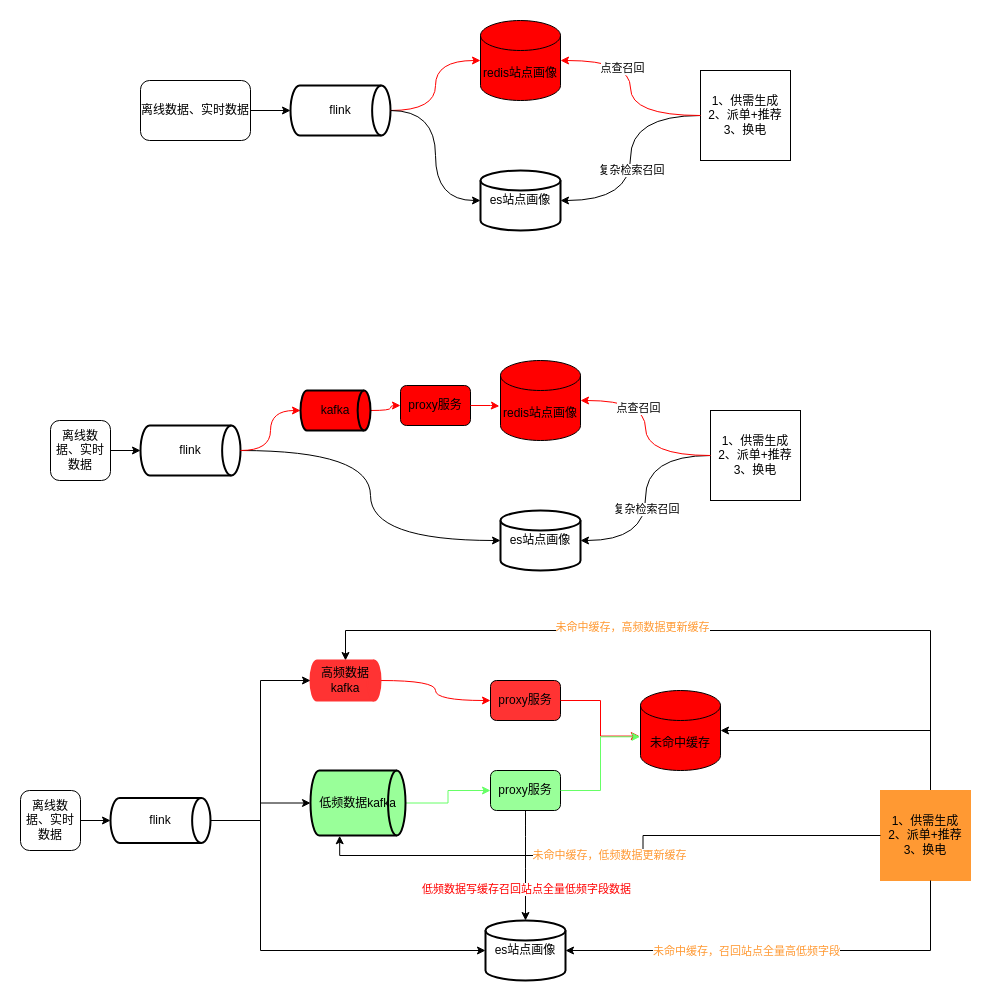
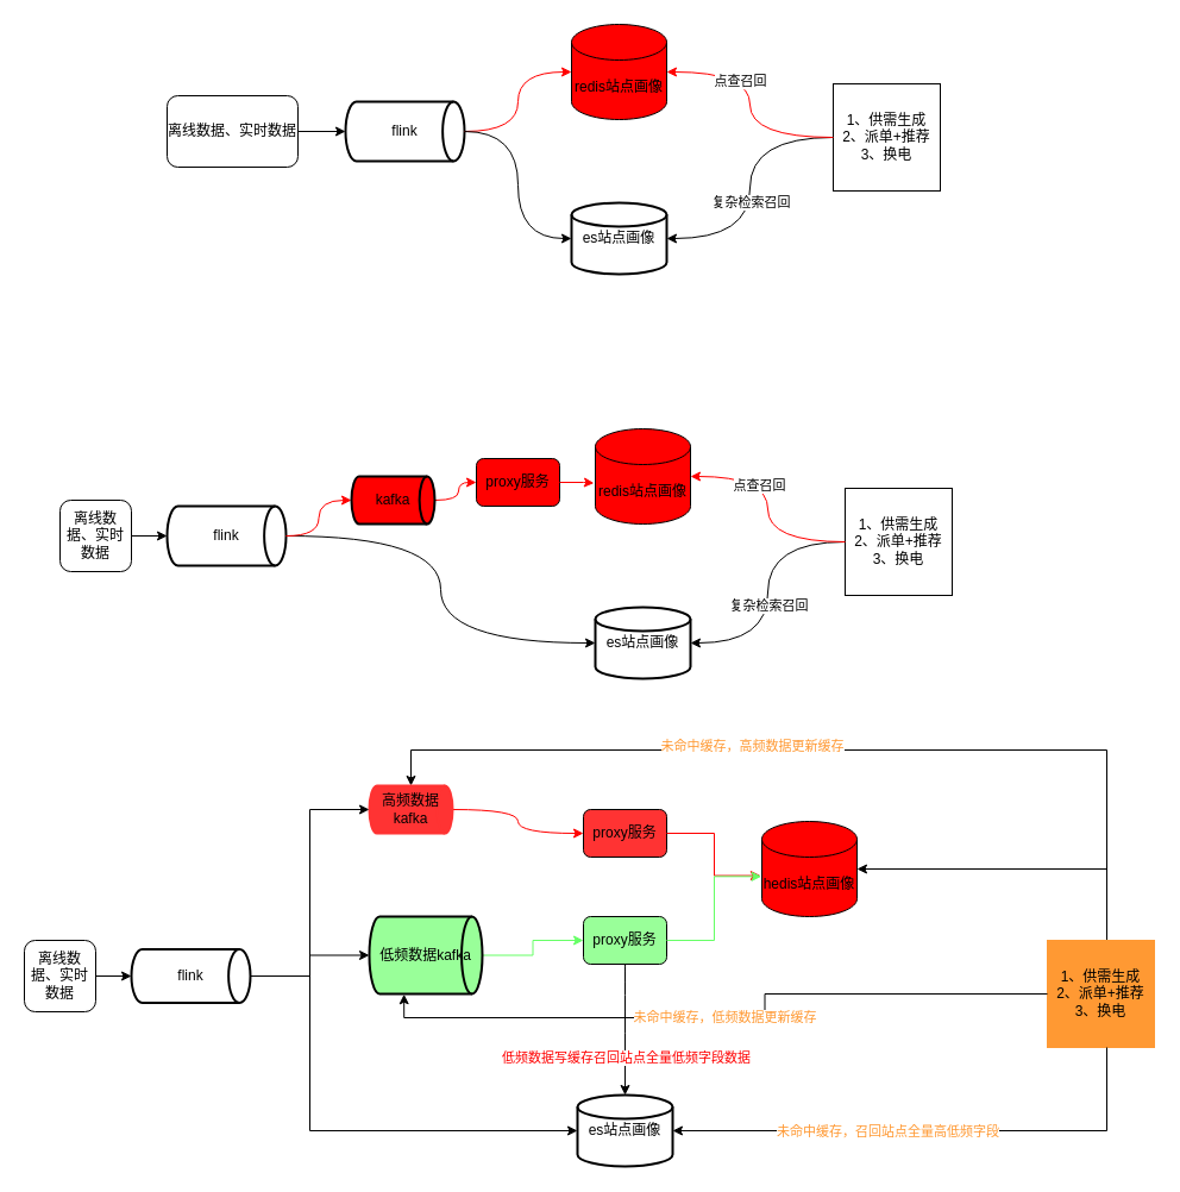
  <mxCell id="0" />
  <mxCell id="1" parent="0" />
  <mxCell id="2" value="离线数据、实时数据" style="rounded=1;whiteSpace=wrap;html=1;" parent="1" vertex="1"><mxGeometry x="140" y="80" width="110" height="60" as="geometry" /></mxCell>
  <mxCell id="3" value="redis站点画像" style="shape=cylinder3;whiteSpace=wrap;html=1;boundedLbl=1;backgroundOutline=1;size=15;fillColor=#FF0000;" parent="1" vertex="1"><mxGeometry x="480" y="20" width="80" height="80" as="geometry" /></mxCell>
  <mxCell id="4" value="flink" style="strokeWidth=2;html=1;shape=mxgraph.flowchart.direct_data;whiteSpace=wrap;" parent="1" vertex="1"><mxGeometry x="290" y="85" width="100" height="50" as="geometry" /></mxCell>
  <mxCell id="5" value="es站点画像" style="strokeWidth=2;html=1;shape=mxgraph.flowchart.database;whiteSpace=wrap;" parent="1" vertex="1"><mxGeometry x="480" y="170" width="80" height="60" as="geometry" /></mxCell>
  <mxCell id="6" style="edgeStyle=orthogonalEdgeStyle;rounded=0;orthogonalLoop=1;jettySize=auto;html=1;entryX=0;entryY=0.5;entryDx=0;entryDy=0;entryPerimeter=0;" parent="1" source="2" target="4" edge="1"><mxGeometry relative="1" as="geometry" /></mxCell>
  <mxCell id="7" style="edgeStyle=orthogonalEdgeStyle;rounded=0;orthogonalLoop=1;jettySize=auto;html=1;entryX=0;entryY=0.5;entryDx=0;entryDy=0;entryPerimeter=0;curved=1;strokeColor=#FF0000;" parent="1" source="4" target="3" edge="1"><mxGeometry relative="1" as="geometry" /></mxCell>
  <mxCell id="8" style="edgeStyle=orthogonalEdgeStyle;rounded=0;orthogonalLoop=1;jettySize=auto;html=1;entryX=0;entryY=0.5;entryDx=0;entryDy=0;entryPerimeter=0;curved=1;" parent="1" source="4" target="5" edge="1"><mxGeometry relative="1" as="geometry" /></mxCell>
  <mxCell id="9" value="1、供需生成&lt;br&gt;2、派单+推荐&lt;br&gt;3、换电" style="whiteSpace=wrap;html=1;aspect=fixed;" parent="1" vertex="1"><mxGeometry x="700" y="70" width="90" height="90" as="geometry" /></mxCell>
  <mxCell id="10" style="edgeStyle=orthogonalEdgeStyle;rounded=0;orthogonalLoop=1;jettySize=auto;html=1;entryX=1;entryY=0.5;entryDx=0;entryDy=0;entryPerimeter=0;curved=1;" parent="1" source="9" target="5" edge="1"><mxGeometry relative="1" as="geometry" /></mxCell>
  <mxCell id="11" value="复杂检索召回" style="edgeLabel;html=1;align=center;verticalAlign=middle;resizable=0;points=[];" parent="10" vertex="1" connectable="0"><mxGeometry x="0.102" relative="1" as="geometry"><mxPoint as="offset" /></mxGeometry></mxCell>
  <mxCell id="12" style="edgeStyle=orthogonalEdgeStyle;rounded=0;orthogonalLoop=1;jettySize=auto;html=1;entryX=1;entryY=0.5;entryDx=0;entryDy=0;entryPerimeter=0;curved=1;strokeColor=#FF0000;" parent="1" source="9" target="3" edge="1"><mxGeometry relative="1" as="geometry" /></mxCell>
  <mxCell id="13" value="点查召回" style="edgeLabel;html=1;align=center;verticalAlign=middle;resizable=0;points=[];" parent="12" vertex="1" connectable="0"><mxGeometry x="0.379" y="7" relative="1" as="geometry"><mxPoint as="offset" /></mxGeometry></mxCell>
  <mxCell id="14" value="离线数据、实时数据" style="rounded=1;whiteSpace=wrap;html=1;" parent="1" vertex="1"><mxGeometry x="50" y="420" width="60" height="60" as="geometry" /></mxCell>
  <mxCell id="15" value="redis站点画像" style="shape=cylinder3;whiteSpace=wrap;html=1;boundedLbl=1;backgroundOutline=1;size=15;fillColor=#FF0000;" parent="1" vertex="1"><mxGeometry x="500" y="360" width="80" height="80" as="geometry" /></mxCell>
  <mxCell id="16" style="edgeStyle=orthogonalEdgeStyle;rounded=0;orthogonalLoop=1;jettySize=auto;html=1;entryX=0;entryY=0.5;entryDx=0;entryDy=0;curved=1;strokeColor=#FF0000;" parent="1" source="29" target="26" edge="1"><mxGeometry relative="1" as="geometry" /></mxCell>
  <mxCell id="17" value="flink" style="strokeWidth=2;html=1;shape=mxgraph.flowchart.direct_data;whiteSpace=wrap;" parent="1" vertex="1"><mxGeometry x="140" y="425" width="100" height="50" as="geometry" /></mxCell>
  <mxCell id="18" value="es站点画像" style="strokeWidth=2;html=1;shape=mxgraph.flowchart.database;whiteSpace=wrap;" parent="1" vertex="1"><mxGeometry x="500" y="510" width="80" height="60" as="geometry" /></mxCell>
  <mxCell id="19" style="edgeStyle=orthogonalEdgeStyle;rounded=0;orthogonalLoop=1;jettySize=auto;html=1;entryX=0;entryY=0.5;entryDx=0;entryDy=0;entryPerimeter=0;" parent="1" source="14" target="17" edge="1"><mxGeometry relative="1" as="geometry" /></mxCell>
  <mxCell id="20" style="edgeStyle=orthogonalEdgeStyle;rounded=0;orthogonalLoop=1;jettySize=auto;html=1;entryX=0;entryY=0.5;entryDx=0;entryDy=0;entryPerimeter=0;curved=1;" parent="1" source="17" target="18" edge="1"><mxGeometry relative="1" as="geometry" /></mxCell>
  <mxCell id="21" value="1、供需生成&lt;br&gt;2、派单+推荐&lt;br&gt;3、换电" style="whiteSpace=wrap;html=1;aspect=fixed;" parent="1" vertex="1"><mxGeometry x="710" y="410" width="90" height="90" as="geometry" /></mxCell>
  <mxCell id="22" style="edgeStyle=orthogonalEdgeStyle;rounded=0;orthogonalLoop=1;jettySize=auto;html=1;entryX=1;entryY=0.5;entryDx=0;entryDy=0;entryPerimeter=0;curved=1;" parent="1" source="21" target="18" edge="1"><mxGeometry relative="1" as="geometry" /></mxCell>
  <mxCell id="23" value="复杂检索召回" style="edgeLabel;html=1;align=center;verticalAlign=middle;resizable=0;points=[];" parent="22" vertex="1" connectable="0"><mxGeometry x="0.102" relative="1" as="geometry"><mxPoint as="offset" /></mxGeometry></mxCell>
  <mxCell id="24" style="edgeStyle=orthogonalEdgeStyle;rounded=0;orthogonalLoop=1;jettySize=auto;html=1;entryX=1;entryY=0.5;entryDx=0;entryDy=0;entryPerimeter=0;curved=1;strokeColor=#FF0000;" parent="1" source="21" target="15" edge="1"><mxGeometry relative="1" as="geometry" /></mxCell>
  <mxCell id="25" value="点查召回" style="edgeLabel;html=1;align=center;verticalAlign=middle;resizable=0;points=[];" parent="24" vertex="1" connectable="0"><mxGeometry x="0.379" y="7" relative="1" as="geometry"><mxPoint as="offset" /></mxGeometry></mxCell>
  <mxCell id="26" value="proxy服务" style="rounded=1;whiteSpace=wrap;html=1;fillColor=#FF0000;" parent="1" vertex="1"><mxGeometry x="400" y="385" width="70" height="40" as="geometry" /></mxCell>
  <mxCell id="27" style="edgeStyle=orthogonalEdgeStyle;rounded=0;orthogonalLoop=1;jettySize=auto;html=1;entryX=-0.014;entryY=0.57;entryDx=0;entryDy=0;entryPerimeter=0;strokeColor=#FF0000;" parent="1" source="26" target="15" edge="1"><mxGeometry relative="1" as="geometry" /></mxCell>
  <mxCell id="28" value="" style="edgeStyle=orthogonalEdgeStyle;rounded=0;orthogonalLoop=1;jettySize=auto;html=1;entryX=0;entryY=0.5;entryDx=0;entryDy=0;curved=1;strokeColor=#FF0000;" parent="1" source="17" target="29" edge="1"><mxGeometry relative="1" as="geometry"><mxPoint x="240" y="450" as="sourcePoint" /><mxPoint x="370" y="405" as="targetPoint" /></mxGeometry></mxCell>
- <mxCell id="29" value="kafka" style="strokeWidth=2;html=1;shape=mxgraph.flowchart.direct_data;whiteSpace=wrap;fillColor=#FF0000;" parent="1" vertex="1"><mxGeometry x="300" y="390" width="70" height="40" as="geometry" /></mxCell>
+ <mxCell id="29" value="kafka" style="strokeWidth=2;html=1;shape=mxgraph.flowchart.direct_data;whiteSpace=wrap;fillColor=#FF0000;" parent="1" vertex="1"><mxGeometry x="295" y="400" width="70" height="40" as="geometry" /></mxCell>
  <mxCell id="30" value="离线数据、实时数据" style="rounded=1;whiteSpace=wrap;html=1;" parent="1" vertex="1"><mxGeometry x="20" y="790" width="60" height="60" as="geometry" /></mxCell>
- <mxCell id="31" value="未命中缓存" style="shape=cylinder3;whiteSpace=wrap;html=1;boundedLbl=1;backgroundOutline=1;size=15;fillColor=#FF0000;" parent="1" vertex="1"><mxGeometry x="640" y="690" width="80" height="80" as="geometry" /></mxCell>
+ <mxCell id="31" value="hedis站点画像" style="shape=cylinder3;whiteSpace=wrap;html=1;boundedLbl=1;backgroundOutline=1;size=15;fillColor=#FF0000;" parent="1" vertex="1"><mxGeometry x="640" y="690" width="80" height="80" as="geometry" /></mxCell>
  <mxCell id="32" style="edgeStyle=orthogonalEdgeStyle;rounded=0;orthogonalLoop=1;jettySize=auto;html=1;entryX=0;entryY=0.5;entryDx=0;entryDy=0;curved=1;strokeColor=#FF0000;" parent="1" source="42" target="40" edge="1"><mxGeometry relative="1" as="geometry" /></mxCell>
  <mxCell id="33" value="flink" style="strokeWidth=2;html=1;shape=mxgraph.flowchart.direct_data;whiteSpace=wrap;" parent="1" vertex="1"><mxGeometry x="110" y="797.5" width="100" height="45" as="geometry" /></mxCell>
  <mxCell id="34" value="es站点画像" style="strokeWidth=2;html=1;shape=mxgraph.flowchart.database;whiteSpace=wrap;" parent="1" vertex="1"><mxGeometry x="485" y="920" width="80" height="60" as="geometry" /></mxCell>
  <mxCell id="35" style="edgeStyle=orthogonalEdgeStyle;rounded=0;orthogonalLoop=1;jettySize=auto;html=1;entryX=0;entryY=0.5;entryDx=0;entryDy=0;entryPerimeter=0;" parent="1" source="30" target="33" edge="1"><mxGeometry relative="1" as="geometry" /></mxCell>
  <mxCell id="36" style="edgeStyle=orthogonalEdgeStyle;rounded=0;orthogonalLoop=1;jettySize=auto;html=1;entryX=0.5;entryY=0;entryDx=0;entryDy=0;entryPerimeter=0;" parent="1" source="39" target="42" edge="1"><mxGeometry relative="1" as="geometry"><Array as="points"><mxPoint x="930" y="630" /><mxPoint x="345" y="630" /></Array></mxGeometry></mxCell>
  <mxCell id="37" value="&lt;font color=&quot;#ff9933&quot;&gt;未命中缓存，高频数据更新缓存&lt;/font&gt;" style="edgeLabel;html=1;align=center;verticalAlign=middle;resizable=0;points=[];" parent="36" vertex="1" connectable="0"><mxGeometry x="0.185" y="-4" relative="1" as="geometry"><mxPoint as="offset" /></mxGeometry></mxCell>
  <mxCell id="38" style="edgeStyle=orthogonalEdgeStyle;rounded=0;orthogonalLoop=1;jettySize=auto;html=1;entryX=1;entryY=0.5;entryDx=0;entryDy=0;entryPerimeter=0;" parent="1" source="39" target="31" edge="1"><mxGeometry relative="1" as="geometry"><Array as="points"><mxPoint x="930" y="730" /></Array></mxGeometry></mxCell>
  <mxCell id="39" value="1、供需生成&lt;br&gt;2、派单+推荐&lt;br&gt;3、换电" style="whiteSpace=wrap;html=1;aspect=fixed;strokeColor=#FF9933;fillColor=#FF9933;" parent="1" vertex="1"><mxGeometry x="880" y="790" width="90" height="90" as="geometry" /></mxCell>
  <mxCell id="40" value="proxy服务" style="rounded=1;whiteSpace=wrap;html=1;fillColor=#FF3333;" parent="1" vertex="1"><mxGeometry x="490" y="680" width="70" height="40" as="geometry" /></mxCell>
  <mxCell id="41" style="edgeStyle=orthogonalEdgeStyle;rounded=0;orthogonalLoop=1;jettySize=auto;html=1;entryX=-0.014;entryY=0.57;entryDx=0;entryDy=0;entryPerimeter=0;strokeColor=#FF0000;" parent="1" source="40" target="31" edge="1"><mxGeometry relative="1" as="geometry" /></mxCell>
  <mxCell id="42" value="高频数据kafka" style="strokeWidth=2;html=1;shape=mxgraph.flowchart.direct_data;whiteSpace=wrap;fillColor=#FF3333;strokeColor=#FF3333;" parent="1" vertex="1"><mxGeometry x="310" y="660" width="70" height="40" as="geometry" /></mxCell>
  <mxCell id="43" style="edgeStyle=orthogonalEdgeStyle;rounded=0;orthogonalLoop=1;jettySize=auto;html=1;entryX=0;entryY=0.5;entryDx=0;entryDy=0;entryPerimeter=0;" parent="1" source="33" target="34" edge="1"><mxGeometry relative="1" as="geometry"><Array as="points"><mxPoint x="260" y="820" /><mxPoint x="260" y="950" /></Array></mxGeometry></mxCell>
  <mxCell id="44" style="edgeStyle=orthogonalEdgeStyle;rounded=0;orthogonalLoop=1;jettySize=auto;html=1;entryX=0;entryY=0.5;entryDx=0;entryDy=0;entryPerimeter=0;" parent="1" source="33" target="42" edge="1"><mxGeometry relative="1" as="geometry" /></mxCell>
  <mxCell id="45" style="edgeStyle=orthogonalEdgeStyle;rounded=0;orthogonalLoop=1;jettySize=auto;html=1;entryX=0;entryY=0.5;entryDx=0;entryDy=0;strokeColor=#66FF66;" parent="1" source="46" target="50" edge="1"><mxGeometry relative="1" as="geometry" /></mxCell>
  <mxCell id="46" value="低频数据kafka" style="strokeWidth=2;html=1;shape=mxgraph.flowchart.direct_data;whiteSpace=wrap;fillColor=#99FF99;" parent="1" vertex="1"><mxGeometry x="310" y="770" width="95" height="65" as="geometry" /></mxCell>
  <mxCell id="47" style="edgeStyle=orthogonalEdgeStyle;rounded=0;orthogonalLoop=1;jettySize=auto;html=1;entryX=0;entryY=0.5;entryDx=0;entryDy=0;entryPerimeter=0;" parent="1" source="33" target="46" edge="1"><mxGeometry relative="1" as="geometry" /></mxCell>
  <mxCell id="48" style="edgeStyle=orthogonalEdgeStyle;rounded=0;orthogonalLoop=1;jettySize=auto;html=1;curved=1;" parent="1" source="50" target="34" edge="1"><mxGeometry relative="1" as="geometry" /></mxCell>
  <mxCell id="49" value="&lt;font color=&quot;#ff0000&quot;&gt;低频数据写缓存召回站点全量低频字段数据&lt;/font&gt;" style="edgeLabel;html=1;align=center;verticalAlign=middle;resizable=0;points=[];" vertex="1" connectable="0" parent="48"><mxGeometry x="0.422" relative="1" as="geometry"><mxPoint as="offset" /></mxGeometry></mxCell>
  <mxCell id="50" value="proxy服务" style="rounded=1;whiteSpace=wrap;html=1;fillColor=#99FF99;" parent="1" vertex="1"><mxGeometry x="490" y="770" width="70" height="40" as="geometry" /></mxCell>
  <mxCell id="51" style="edgeStyle=orthogonalEdgeStyle;rounded=0;orthogonalLoop=1;jettySize=auto;html=1;entryX=-0.005;entryY=0.579;entryDx=0;entryDy=0;entryPerimeter=0;strokeColor=#66FF66;" parent="1" source="50" target="31" edge="1"><mxGeometry relative="1" as="geometry" /></mxCell>
  <mxCell id="52" style="edgeStyle=orthogonalEdgeStyle;rounded=0;orthogonalLoop=1;jettySize=auto;html=1;entryX=0.307;entryY=1.004;entryDx=0;entryDy=0;entryPerimeter=0;" parent="1" source="39" target="46" edge="1"><mxGeometry relative="1" as="geometry" /></mxCell>
  <mxCell id="53" value="&lt;font color=&quot;#ff9933&quot; style=&quot;background-color: rgb(255, 255, 255);&quot;&gt;未命中缓存，低频数据更新缓存&lt;/font&gt;" style="edgeLabel;html=1;align=center;verticalAlign=middle;resizable=0;points=[];" parent="52" vertex="1" connectable="0"><mxGeometry x="0.005" y="-1" relative="1" as="geometry"><mxPoint as="offset" /></mxGeometry></mxCell>
  <mxCell id="54" style="edgeStyle=orthogonalEdgeStyle;rounded=0;orthogonalLoop=1;jettySize=auto;html=1;entryX=1;entryY=0.5;entryDx=0;entryDy=0;entryPerimeter=0;" parent="1" target="34" edge="1"><mxGeometry relative="1" as="geometry"><mxPoint x="930" y="880" as="sourcePoint" /><mxPoint x="630" y="950" as="targetPoint" /><Array as="points"><mxPoint x="930" y="950" /></Array></mxGeometry></mxCell>
  <mxCell id="55" value="&lt;font color=&quot;#ff9933&quot;&gt;未命中缓存，召回站点全量高低频字段&lt;/font&gt;" style="edgeLabel;html=1;align=center;verticalAlign=middle;resizable=0;points=[];" parent="54" vertex="1" connectable="0"><mxGeometry x="-0.025" y="-1" relative="1" as="geometry"><mxPoint x="-43" y="1" as="offset" /></mxGeometry></mxCell>
